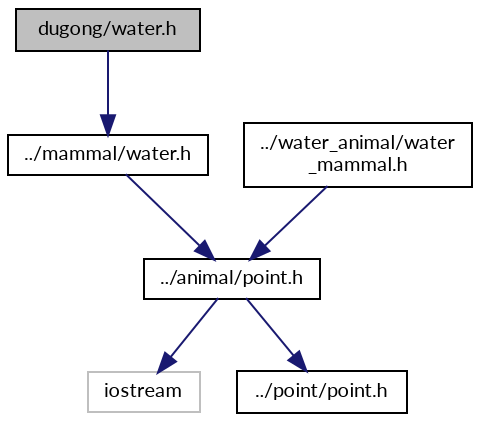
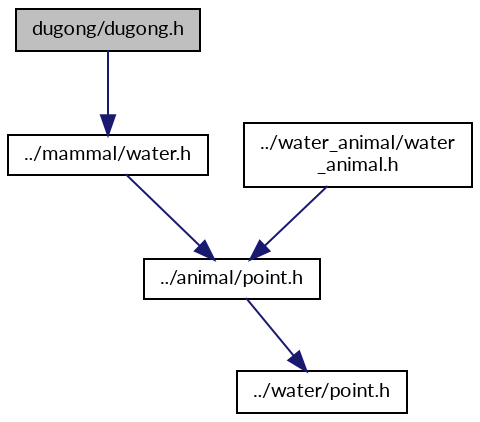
  digraph {
    fontname=Lato
    node [color=black fillcolor=white fontname=Lato fontsize=10 shape=record style=filled]
    edge [color=midnightblue fontname=Lato fontsize=10 labelfontname=Helvetica labelfontsize=10 style=solid]
-   n1 [fillcolor=grey75 fontcolor=black height=0.2 label="dugong/water.h" width=0.4]
+   n1 [fillcolor=grey75 fontcolor=black height=0.2 label="dugong/dugong.h" width=0.4]
    n2 [height=0.2 label="../mammal/water.h" width=0.4]
    n3 [height=0.2 label="../animal/point.h" width=0.4]
-   n4 [height=0.2 label="../water_animal/water\l_mammal.h" width=0.4]
-   n5 [color=grey75 height=0.2 label=iostream width=0.4]
-   n6 [height=0.2 label="../point/point.h" width=0.4]
+   n4 [height=0.2 label="../water_animal/water\l_animal.h" width=0.4]
+   n6 [height=0.2 label="../water/point.h" width=0.4]
    n1 -> n2
    n2 -> n3
-   n3 -> n5
    n3 -> n6
    n4 -> n3
  }
